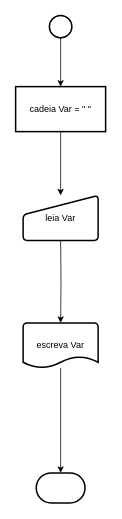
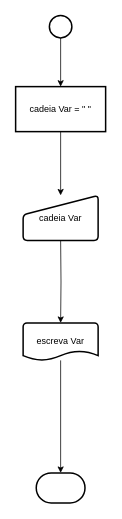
  <mxCell id="0" />
  <mxCell id="1" parent="0" />
  <mxCell id="2" value="" style="edgeStyle=orthogonalEdgeStyle;rounded=0;orthogonalLoop=1;jettySize=auto;html=1;" edge="1" parent="1" source="3" target="9"><mxGeometry relative="1" as="geometry" /></mxCell>
  <mxCell id="3" value="" style="strokeWidth=2;html=1;shape=mxgraph.flowchart.start_2;whiteSpace=wrap;" vertex="1" parent="1"><mxGeometry x="65" y="20" width="30" height="30" as="geometry" /></mxCell>
  <mxCell id="4" value="" style="strokeWidth=2;html=1;shape=mxgraph.flowchart.terminator;whiteSpace=wrap;" vertex="1" parent="1"><mxGeometry x="47.5" y="630" width="65" height="40" as="geometry" /></mxCell>
- <mxCell id="5" value="escreva Var" style="strokeWidth=2;html=1;shape=mxgraph.flowchart.document2;whiteSpace=wrap;size=0.25;" vertex="1" parent="1"><mxGeometry x="30" y="430" width="100" height="60" as="geometry" /></mxCell>
+ <mxCell id="5" value="escreva Var" style="strokeWidth=2;html=1;shape=mxgraph.flowchart.document2;whiteSpace=wrap;size=0.25;" vertex="1" parent="1"><mxGeometry x="30" y="430" width="100" height="50" as="geometry" /></mxCell>
  <mxCell id="6" style="edgeStyle=orthogonalEdgeStyle;rounded=0;orthogonalLoop=1;jettySize=auto;html=1;entryX=0.5;entryY=0;entryDx=0;entryDy=0;entryPerimeter=0;" edge="1" parent="1" target="5"><mxGeometry relative="1" as="geometry"><mxPoint x="80" y="320" as="sourcePoint" /></mxGeometry></mxCell>
  <mxCell id="7" style="edgeStyle=orthogonalEdgeStyle;rounded=0;orthogonalLoop=1;jettySize=auto;html=1;entryX=0.5;entryY=0;entryDx=0;entryDy=0;entryPerimeter=0;" edge="1" parent="1" source="5" target="4"><mxGeometry relative="1" as="geometry" /></mxCell>
  <mxCell id="8" value="" style="edgeStyle=orthogonalEdgeStyle;rounded=0;orthogonalLoop=1;jettySize=auto;html=1;" edge="1" parent="1" source="9" target="10"><mxGeometry relative="1" as="geometry" /></mxCell>
  <mxCell id="9" value="cadeia Var = &quot; &quot;" style="whiteSpace=wrap;html=1;strokeWidth=2;" vertex="1" parent="1"><mxGeometry x="20" y="115" width="120" height="60" as="geometry" /></mxCell>
- <mxCell id="10" value="leia Var" style="html=1;strokeWidth=2;shape=manualInput;whiteSpace=wrap;rounded=1;size=26;arcSize=11;" vertex="1" parent="1"><mxGeometry x="30" y="260" width="100" height="60" as="geometry" /></mxCell>
+ <mxCell id="10" value="cadeia Var" style="html=1;strokeWidth=2;shape=manualInput;whiteSpace=wrap;rounded=1;size=26;arcSize=11;" vertex="1" parent="1"><mxGeometry x="30" y="260" width="100" height="60" as="geometry" /></mxCell>
